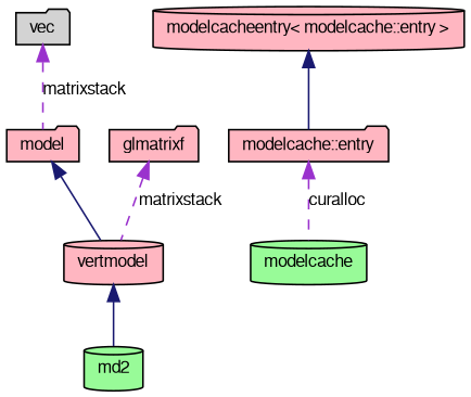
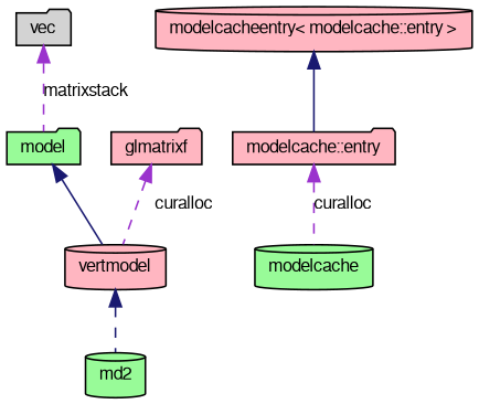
  digraph {
    node [color=black fillcolor=lightpink fontname=FreeSans fontsize=10 shape=cylinder style=filled]
    edge [color=midnightblue dir=back fontname=FreeSans fontsize=10 labelfontname=FreeSans labelfontsize=10 style=solid]
    n1 [fillcolor=palegreen fontcolor=black height=0.2 label=md2 width=0.4]
    n2 [height=0.2 label=vertmodel width=0.4]
-   n3 [height=0.2 label=model shape=folder width=0.4]
+   n3 [fillcolor=palegreen height=0.2 label=model shape=folder width=0.4]
    n4 [fillcolor=lightgrey height=0.2 label=vec shape=folder width=0.4]
    n5 [fillcolor=palegreen height=0.2 label=modelcache width=0.4]
    n6 [height=0.2 label="modelcache::entry" shape=folder width=0.4]
    n7 [height=0.2 label="modelcacheentry\< modelcache::entry \>" width=0.4]
    n8 [height=0.2 label=glmatrixf shape=folder width=0.4]
-   n2 -> n1
+   n2 -> n1 [style=dashed]
    n3 -> n2
    n4 -> n3 [color=darkorchid3 label=matrixstack style=dashed]
    n6 -> n5 [color=darkorchid3 label=curalloc style=dashed]
    n7 -> n6
-   n8 -> n2 [color=darkorchid3 label=matrixstack style=dashed]
+   n8 -> n2 [color=darkorchid3 label=curalloc style=dashed]
  }
